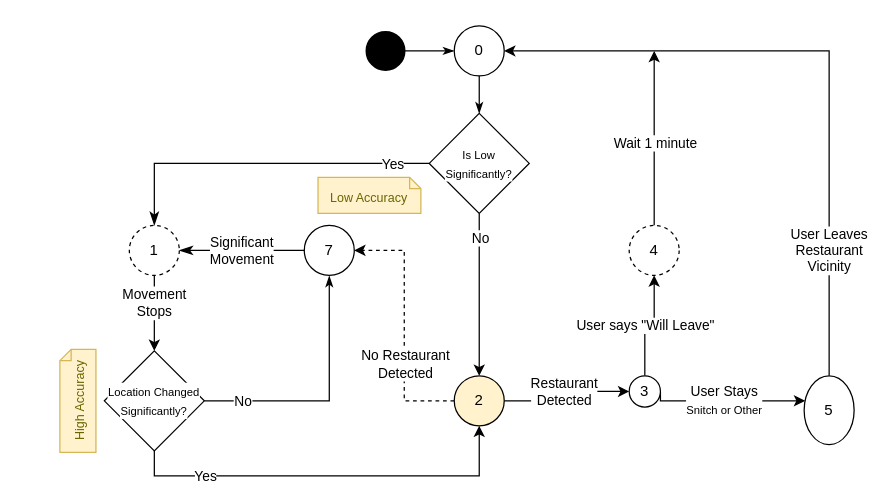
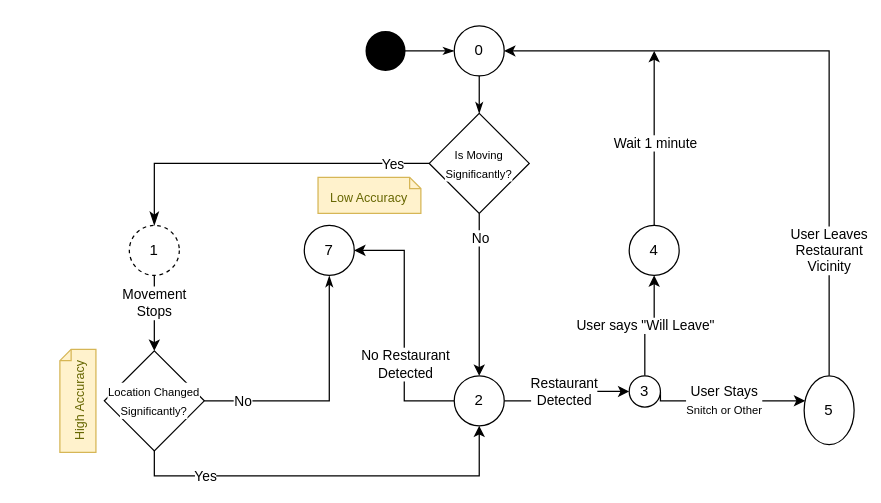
  <mxCell id="0" />
  <mxCell id="1" parent="0" />
- <mxCell id="2" value="" style="rounded=0;html=1;jettySize=auto;orthogonalLoop=1;fontSize=11;endArrow=classicThin;endFill=1;endSize=8;strokeWidth=1;shadow=0;labelBackgroundColor=none;edgeStyle=orthogonalEdgeStyle;entryX=1;entryY=0.5;entryDx=0;entryDy=0;exitX=0;exitY=0.5;exitDx=0;exitDy=0;" parent="1" source="37" target="26" edge="1"><mxGeometry relative="1" as="geometry"><mxPoint x="363" y="100" as="sourcePoint" /><mxPoint x="143" y="90" as="targetPoint" /><Array as="points" /></mxGeometry></mxCell>
- <mxCell id="3" value="Significant&lt;br&gt;Movement" style="edgeLabel;html=1;align=center;verticalAlign=middle;resizable=0;points=[];" parent="2" vertex="1" connectable="0"><mxGeometry x="-0.249" y="-2" relative="1" as="geometry"><mxPoint x="-12.76" y="2" as="offset" /></mxGeometry></mxCell>
  <mxCell id="4" style="edgeStyle=orthogonalEdgeStyle;rounded=0;orthogonalLoop=1;jettySize=auto;html=1;exitX=0.5;exitY=1;exitDx=0;exitDy=0;entryX=0.5;entryY=0;entryDx=0;entryDy=0;" parent="1" source="30" target="10" edge="1"><mxGeometry relative="1" as="geometry"><mxPoint x="303" y="100" as="targetPoint" /><mxPoint x="383" y="120" as="sourcePoint" /><Array as="points" /></mxGeometry></mxCell>
  <mxCell id="5" value="No" style="edgeLabel;html=1;align=center;verticalAlign=middle;resizable=0;points=[];" parent="4" vertex="1" connectable="0"><mxGeometry x="0.141" y="-6" relative="1" as="geometry"><mxPoint x="6" y="-54.48" as="offset" /></mxGeometry></mxCell>
  <mxCell id="6" style="edgeStyle=orthogonalEdgeStyle;rounded=0;orthogonalLoop=1;jettySize=auto;html=1;entryX=0;entryY=0.5;entryDx=0;entryDy=0;" parent="1" source="10" target="15" edge="1"><mxGeometry relative="1" as="geometry"><mxPoint x="373" y="320" as="targetPoint" /></mxGeometry></mxCell>
  <mxCell id="7" value="Restaurant&lt;br&gt;Detected" style="edgeLabel;html=1;align=center;verticalAlign=middle;resizable=0;points=[];" parent="6" vertex="1" connectable="0"><mxGeometry x="0.323" y="-3" relative="1" as="geometry"><mxPoint x="-16.29" y="-3" as="offset" /></mxGeometry></mxCell>
- <mxCell id="8" style="edgeStyle=orthogonalEdgeStyle;rounded=0;orthogonalLoop=1;jettySize=auto;html=1;entryX=1;entryY=0.5;entryDx=0;entryDy=0;exitX=0;exitY=0.5;exitDx=0;exitDy=0;dashed=1;" parent="1" source="10" target="37" edge="1"><mxGeometry relative="1" as="geometry"><mxPoint x="63" y="290" as="targetPoint" /><Array as="points"><mxPoint x="323" y="320" /><mxPoint x="323" y="200" /></Array></mxGeometry></mxCell>
+ <mxCell id="8" style="edgeStyle=orthogonalEdgeStyle;rounded=0;orthogonalLoop=1;jettySize=auto;html=1;entryX=1;entryY=0.5;entryDx=0;entryDy=0;exitX=0;exitY=0.5;exitDx=0;exitDy=0;" parent="1" source="10" target="37" edge="1"><mxGeometry relative="1" as="geometry"><mxPoint x="63" y="290" as="targetPoint" /><Array as="points"><mxPoint x="323" y="320" /><mxPoint x="323" y="200" /></Array></mxGeometry></mxCell>
  <mxCell id="9" value="No Restaurant&lt;br&gt;Detected" style="edgeLabel;html=1;align=center;verticalAlign=middle;resizable=0;points=[];" parent="8" vertex="1" connectable="0"><mxGeometry x="-0.227" y="2" relative="1" as="geometry"><mxPoint x="2.0" y="7.24" as="offset" /></mxGeometry></mxCell>
- <mxCell id="10" value="2" style="ellipse;whiteSpace=wrap;html=1;aspect=fixed;fillColor=#fff2cc;" parent="1" vertex="1"><mxGeometry x="363" y="300" width="40" height="40" as="geometry" /></mxCell>
+ <mxCell id="10" value="2" style="ellipse;whiteSpace=wrap;html=1;aspect=fixed;" parent="1" vertex="1"><mxGeometry x="363" y="300" width="40" height="40" as="geometry" /></mxCell>
  <mxCell id="11" value="" style="edgeStyle=orthogonalEdgeStyle;rounded=0;orthogonalLoop=1;jettySize=auto;html=1;" parent="1" source="15" target="21" edge="1"><mxGeometry relative="1" as="geometry" /></mxCell>
  <mxCell id="12" value="User says &quot;Will Leave&quot;" style="edgeLabel;html=1;align=center;verticalAlign=middle;resizable=0;points=[];" parent="11" vertex="1" connectable="0"><mxGeometry x="-0.73" y="-1" relative="1" as="geometry"><mxPoint x="-1" y="-28.97" as="offset" /></mxGeometry></mxCell>
  <mxCell id="13" value="" style="edgeStyle=orthogonalEdgeStyle;rounded=0;orthogonalLoop=1;jettySize=auto;html=1;exitX=1;exitY=0.5;exitDx=0;exitDy=0;" parent="1" source="15" target="18" edge="1"><mxGeometry relative="1" as="geometry"><Array as="points"><mxPoint x="572.04" y="320" /><mxPoint x="572.04" y="320" /></Array></mxGeometry></mxCell>
  <mxCell id="14" value="User Stays&lt;br style=&quot;font-size: 7px&quot;&gt;&lt;font style=&quot;font-size: 9px&quot;&gt;Snitch or Other&lt;/font&gt;" style="edgeLabel;html=1;align=center;verticalAlign=middle;resizable=0;points=[];" parent="13" vertex="1" connectable="0"><mxGeometry x="-0.25" y="9" relative="1" as="geometry"><mxPoint x="11.79" y="8.97" as="offset" /></mxGeometry></mxCell>
  <mxCell id="15" value="3" style="ellipse;whiteSpace=wrap;html=1;aspect=fixed;" parent="1" vertex="1"><mxGeometry x="503" y="300" width="25" height="25" as="geometry" /></mxCell>
  <mxCell id="16" style="edgeStyle=orthogonalEdgeStyle;rounded=0;orthogonalLoop=1;jettySize=auto;html=1;entryX=1;entryY=0.5;entryDx=0;entryDy=0;" parent="1" source="18" target="36" edge="1"><mxGeometry relative="1" as="geometry"><mxPoint x="403" y="130" as="targetPoint" /><Array as="points"><mxPoint x="663" y="40" /></Array></mxGeometry></mxCell>
  <mxCell id="17" value="User Leaves&lt;br&gt;Restaurant&lt;br&gt;Vicinity" style="edgeLabel;html=1;align=center;verticalAlign=middle;resizable=0;points=[];" parent="16" vertex="1" connectable="0"><mxGeometry x="-0.387" y="-3" relative="1" as="geometry"><mxPoint x="-3.02" y="58.91" as="offset" /></mxGeometry></mxCell>
  <mxCell id="18" value="5" style="ellipse;whiteSpace=wrap;html=1;aspect=fixed;perimeterSpacing=0;" parent="1" vertex="1"><mxGeometry x="643" y="300" width="40" height="55" as="geometry" /></mxCell>
  <mxCell id="19" style="edgeStyle=orthogonalEdgeStyle;rounded=0;orthogonalLoop=1;jettySize=auto;html=1;" parent="1" source="21" edge="1"><mxGeometry relative="1" as="geometry"><mxPoint x="523" y="40" as="targetPoint" /><Array as="points"><mxPoint x="523" y="150" /><mxPoint x="523" y="150" /></Array></mxGeometry></mxCell>
  <mxCell id="20" value="Wait 1 minute" style="edgeLabel;html=1;align=center;verticalAlign=middle;resizable=0;points=[];" parent="19" vertex="1" connectable="0"><mxGeometry x="0.252" relative="1" as="geometry"><mxPoint x="-1.138e-15" y="20.4" as="offset" /></mxGeometry></mxCell>
- <mxCell id="21" value="4" style="ellipse;whiteSpace=wrap;html=1;aspect=fixed;dashed=1;" parent="1" vertex="1"><mxGeometry x="503" y="179.6" width="40" height="40" as="geometry" /></mxCell>
+ <mxCell id="21" value="4" style="ellipse;whiteSpace=wrap;html=1;aspect=fixed;" parent="1" vertex="1"><mxGeometry x="503" y="179.6" width="40" height="40" as="geometry" /></mxCell>
  <mxCell id="22" style="edgeStyle=orthogonalEdgeStyle;rounded=0;orthogonalLoop=1;jettySize=auto;html=1;exitX=0.5;exitY=1;exitDx=0;exitDy=0;entryX=0.5;entryY=1;entryDx=0;entryDy=0;" parent="1" source="29" target="10" edge="1"><mxGeometry relative="1" as="geometry"><mxPoint x="143" y="220" as="sourcePoint" /><mxPoint x="133" y="360" as="targetPoint" /><Array as="points"><mxPoint x="123" y="380" /><mxPoint x="383" y="380" /></Array></mxGeometry></mxCell>
  <mxCell id="23" value="Yes" style="edgeLabel;html=1;align=center;verticalAlign=middle;resizable=0;points=[];" parent="22" vertex="1" connectable="0"><mxGeometry x="-0.274" y="1" relative="1" as="geometry"><mxPoint x="-55.86" y="1.0" as="offset" /></mxGeometry></mxCell>
  <mxCell id="24" style="edgeStyle=orthogonalEdgeStyle;rounded=0;orthogonalLoop=1;jettySize=auto;html=1;entryX=0.5;entryY=0;entryDx=0;entryDy=0;" parent="1" source="26" target="29" edge="1"><mxGeometry relative="1" as="geometry"><mxPoint x="73" y="196.02" as="targetPoint" /></mxGeometry></mxCell>
  <mxCell id="25" value="Movement&lt;br&gt;Stops" style="edgeLabel;html=1;align=center;verticalAlign=middle;resizable=0;points=[];" parent="24" vertex="1" connectable="0"><mxGeometry x="0.066" relative="1" as="geometry"><mxPoint x="-0.15" y="-9.79" as="offset" /></mxGeometry></mxCell>
  <mxCell id="26" value="1" style="ellipse;whiteSpace=wrap;html=1;aspect=fixed;dashed=1;" parent="1" vertex="1"><mxGeometry x="103" y="179.6" width="40" height="40" as="geometry" /></mxCell>
  <mxCell id="27" style="edgeStyle=orthogonalEdgeStyle;rounded=0;orthogonalLoop=1;jettySize=auto;html=1;endArrow=classicThin;endFill=1;exitX=1;exitY=0.5;exitDx=0;exitDy=0;" parent="1" source="29" edge="1"><mxGeometry relative="1" as="geometry"><mxPoint x="263" y="220" as="targetPoint" /><Array as="points"><mxPoint x="263" y="320" /></Array></mxGeometry></mxCell>
  <mxCell id="28" value="No" style="edgeLabel;html=1;align=center;verticalAlign=middle;resizable=0;points=[];" parent="27" vertex="1" connectable="0"><mxGeometry x="-0.374" y="-6" relative="1" as="geometry"><mxPoint x="-32.76" y="-6" as="offset" /></mxGeometry></mxCell>
  <mxCell id="29" value="&lt;span style=&quot;background-color: rgb(255 , 255 , 255)&quot;&gt;&lt;font style=&quot;line-height: 0% ; font-size: 9px&quot;&gt;Location Changed Significantly?&lt;/font&gt;&lt;/span&gt;" style="rhombus;whiteSpace=wrap;html=1;fillColor=none;" parent="1" vertex="1"><mxGeometry x="83" y="280" width="80" height="80" as="geometry" /></mxCell>
- <mxCell id="30" value="&lt;span style=&quot;background-color: rgb(255 , 255 , 255)&quot;&gt;&lt;font style=&quot;line-height: 0% ; font-size: 9px&quot;&gt;Is Low Significantly?&lt;/font&gt;&lt;/span&gt;" style="rhombus;whiteSpace=wrap;html=1;fillColor=none;" parent="1" vertex="1"><mxGeometry x="343" y="90" width="80" height="80" as="geometry" /></mxCell>
+ <mxCell id="30" value="&lt;span style=&quot;background-color: rgb(255 , 255 , 255)&quot;&gt;&lt;font style=&quot;line-height: 0% ; font-size: 9px&quot;&gt;Is Moving Significantly?&lt;/font&gt;&lt;/span&gt;" style="rhombus;whiteSpace=wrap;html=1;fillColor=none;" parent="1" vertex="1"><mxGeometry x="343" y="90" width="80" height="80" as="geometry" /></mxCell>
  <mxCell id="31" style="edgeStyle=orthogonalEdgeStyle;rounded=0;orthogonalLoop=1;jettySize=auto;html=1;endArrow=classicThin;endFill=1;" parent="1" source="32" edge="1"><mxGeometry relative="1" as="geometry"><mxPoint x="363" y="40" as="targetPoint" /></mxGeometry></mxCell>
  <mxCell id="32" value="" style="strokeWidth=2;html=1;shape=mxgraph.flowchart.start_2;whiteSpace=wrap;fillColor=#000000;" parent="1" vertex="1"><mxGeometry x="293" y="25" width="30" height="30" as="geometry" /></mxCell>
  <mxCell id="33" value="&lt;font style=&quot;font-size: 10px&quot;&gt;High Accuracy&lt;/font&gt;" style="shape=note;strokeWidth=1;fontSize=14;size=9;whiteSpace=wrap;html=1;fillColor=#fff2cc;strokeColor=#d6b656;fontColor=#666600;rotation=-90;" parent="1" vertex="1"><mxGeometry x="20.7" y="305.57" width="82.3" height="28.85" as="geometry" /></mxCell>
  <mxCell id="34" value="&lt;font style=&quot;font-size: 10px&quot;&gt;Low Accuracy&lt;/font&gt;" style="shape=note;strokeWidth=1;fontSize=14;size=9;whiteSpace=wrap;html=1;fillColor=#fff2cc;strokeColor=#d6b656;fontColor=#666600;rotation=0;" parent="1" vertex="1"><mxGeometry x="254" y="141.15" width="82.3" height="28.85" as="geometry" /></mxCell>
  <mxCell id="35" style="edgeStyle=orthogonalEdgeStyle;rounded=0;orthogonalLoop=1;jettySize=auto;html=1;entryX=0.5;entryY=0;entryDx=0;entryDy=0;endArrow=classicThin;endFill=1;" parent="1" source="36" target="30" edge="1"><mxGeometry relative="1" as="geometry" /></mxCell>
  <mxCell id="36" value="0" style="ellipse;whiteSpace=wrap;html=1;aspect=fixed;strokeWidth=1;fillColor=none;" parent="1" vertex="1"><mxGeometry x="363" y="20" width="40" height="40" as="geometry" /></mxCell>
  <mxCell id="37" value="7" style="ellipse;whiteSpace=wrap;html=1;aspect=fixed;" vertex="1" parent="1"><mxGeometry x="243" y="179.6" width="40" height="40" as="geometry" /></mxCell>
  <mxCell id="38" value="" style="rounded=0;html=1;jettySize=auto;orthogonalLoop=1;fontSize=11;endArrow=classicThin;endFill=1;endSize=8;strokeWidth=1;shadow=0;labelBackgroundColor=none;edgeStyle=orthogonalEdgeStyle;entryX=0.5;entryY=0;entryDx=0;entryDy=0;exitX=0;exitY=0.5;exitDx=0;exitDy=0;" edge="1" parent="1" source="30" target="26"><mxGeometry relative="1" as="geometry"><mxPoint x="343" y="130" as="sourcePoint" /><mxPoint x="223" y="199.6" as="targetPoint" /><Array as="points"><mxPoint x="123" y="130" /></Array></mxGeometry></mxCell>
  <mxCell id="39" value="Yes" style="edgeLabel;html=1;align=center;verticalAlign=middle;resizable=0;points=[];" vertex="1" connectable="0" parent="38"><mxGeometry x="-0.249" y="-2" relative="1" as="geometry"><mxPoint x="71.38" y="2" as="offset" /></mxGeometry></mxCell>
